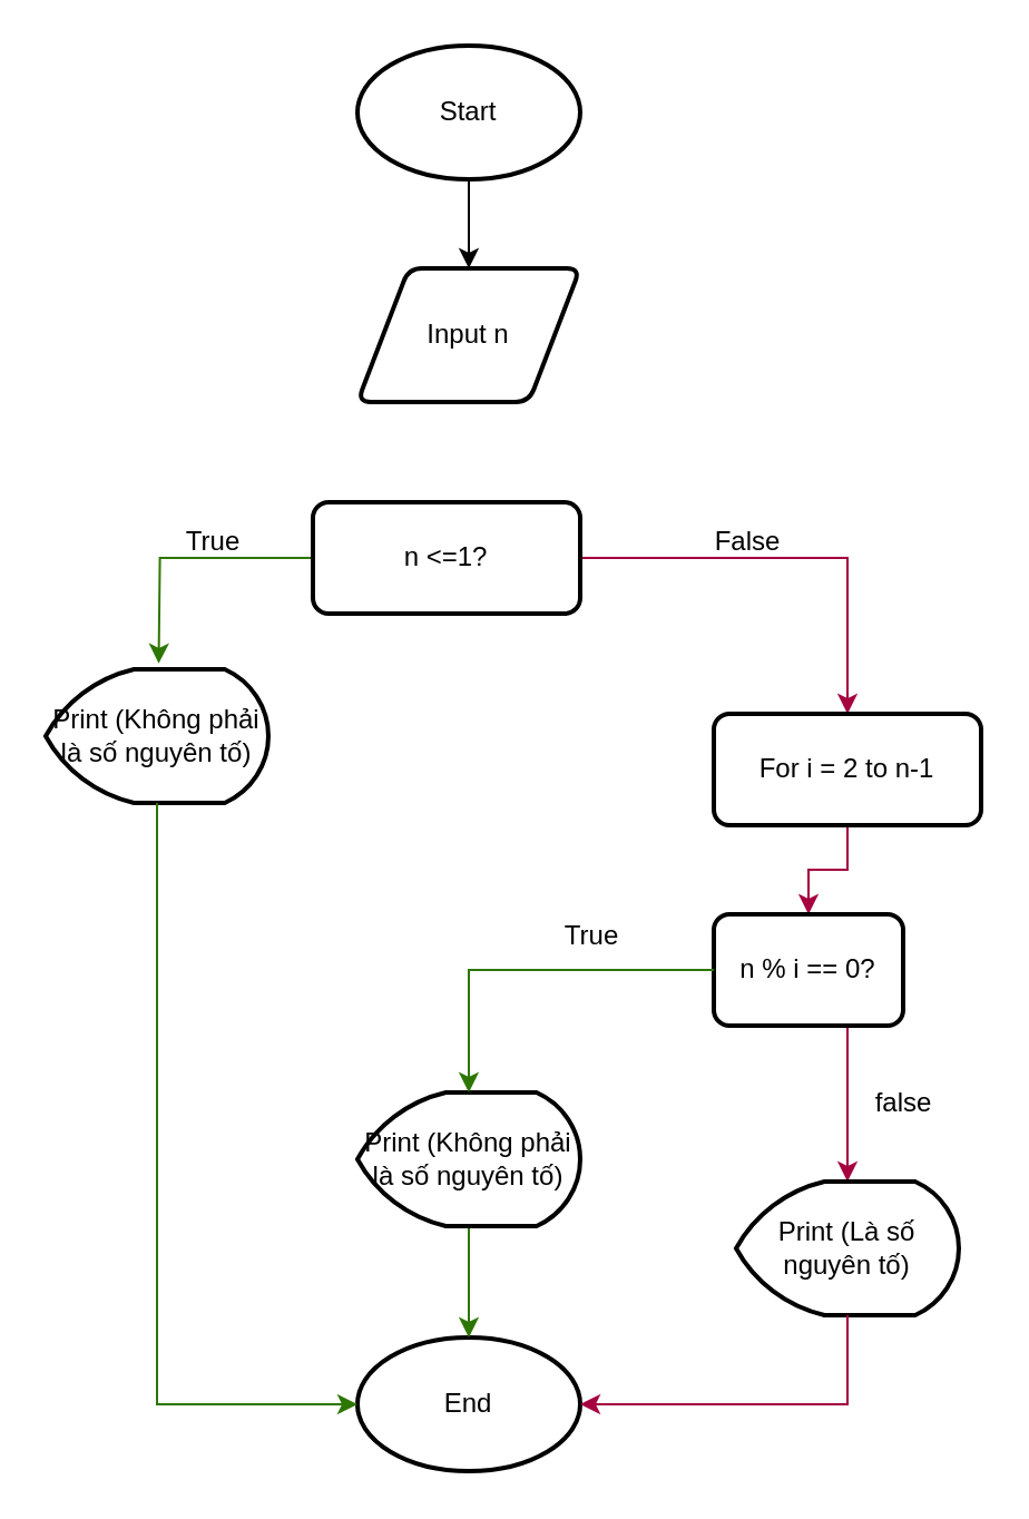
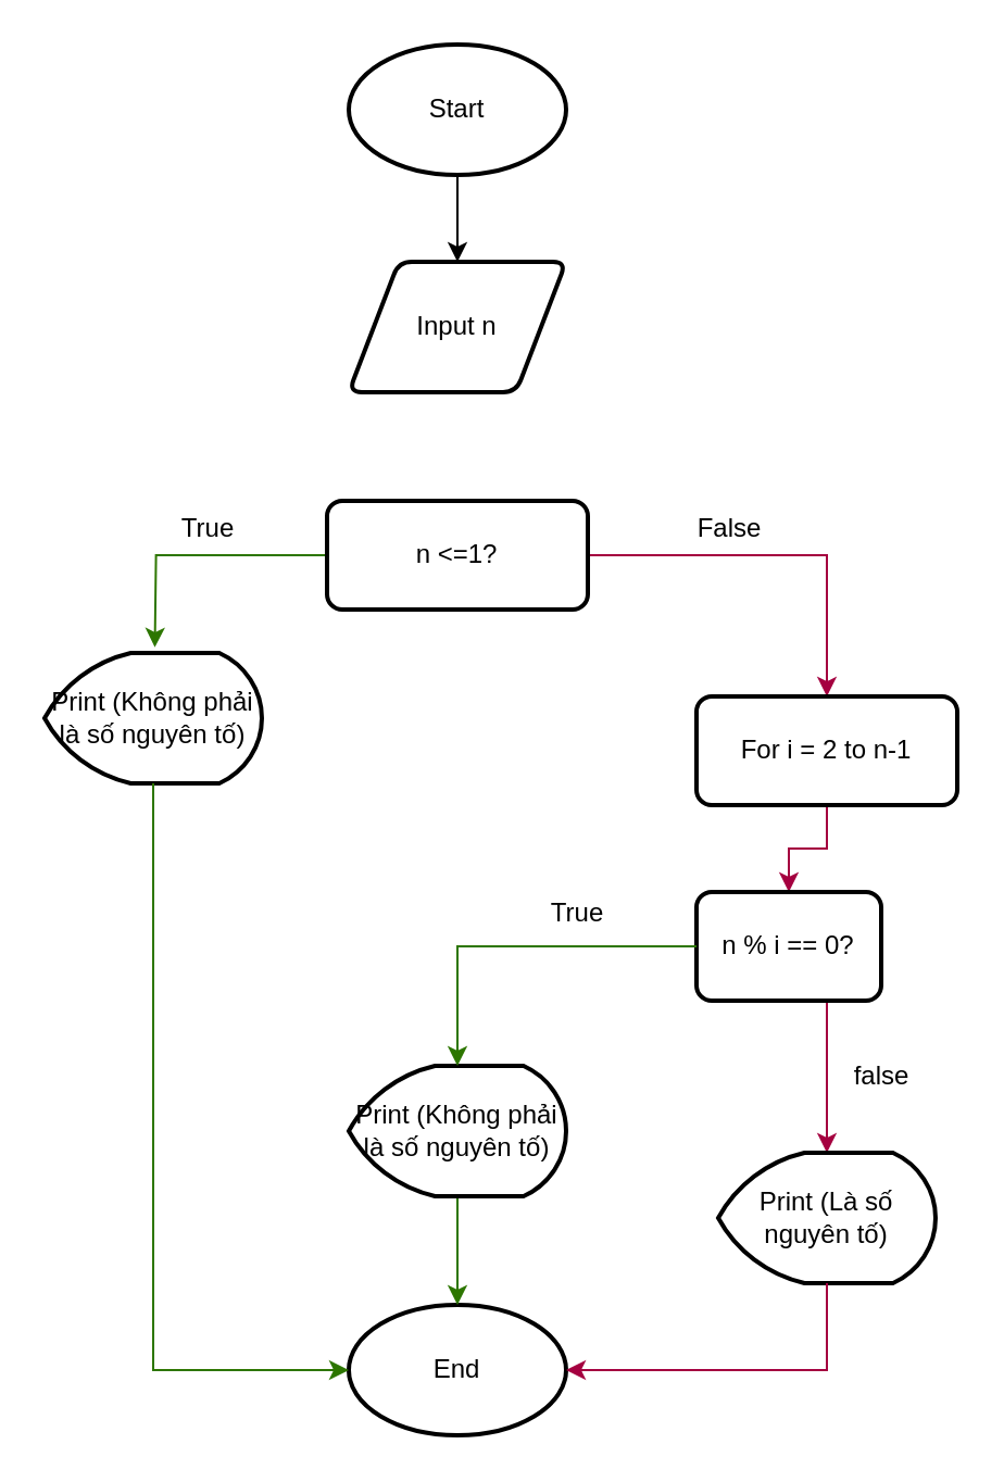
  <mxCell id="0" />
  <mxCell id="1" parent="0" />
  <mxCell id="2" value="" style="edgeStyle=orthogonalEdgeStyle;rounded=0;orthogonalLoop=1;jettySize=auto;html=1;" parent="1" source="3" target="5" edge="1"><mxGeometry relative="1" as="geometry" /></mxCell>
  <mxCell id="3" value="Start" style="strokeWidth=2;html=1;shape=mxgraph.flowchart.start_1;whiteSpace=wrap;" parent="1" vertex="1"><mxGeometry x="160" y="20" width="100" height="60" as="geometry" /></mxCell>
  <mxCell id="4" value="End" style="strokeWidth=2;html=1;shape=mxgraph.flowchart.start_1;whiteSpace=wrap;" parent="1" vertex="1"><mxGeometry x="160" y="600" width="100" height="60" as="geometry" /></mxCell>
  <mxCell id="5" value="Input n" style="shape=parallelogram;html=1;strokeWidth=2;perimeter=parallelogramPerimeter;whiteSpace=wrap;rounded=1;arcSize=12;size=0.23;" parent="1" vertex="1"><mxGeometry x="160" y="120" width="100" height="60" as="geometry" /></mxCell>
  <mxCell id="6" style="edgeStyle=orthogonalEdgeStyle;rounded=0;orthogonalLoop=1;jettySize=auto;html=1;entryX=0.423;entryY=-0.052;entryDx=0;entryDy=0;entryPerimeter=0;fillColor=#60a917;strokeColor=#2D7600;" parent="1" source="8" edge="1"><mxGeometry relative="1" as="geometry"><mxPoint x="70.76" y="297.4" as="targetPoint" /></mxGeometry></mxCell>
  <mxCell id="7" style="edgeStyle=orthogonalEdgeStyle;rounded=0;orthogonalLoop=1;jettySize=auto;html=1;entryX=0.5;entryY=0;entryDx=0;entryDy=0;fillColor=#d80073;strokeColor=#A50040;" parent="1" source="8" target="10" edge="1"><mxGeometry relative="1" as="geometry" /></mxCell>
- <mxCell id="8" value="n &amp;lt;=1?" style="rounded=1;whiteSpace=wrap;html=1;absoluteArcSize=1;arcSize=14;strokeWidth=2;" parent="1" vertex="1"><mxGeometry x="140" y="225" width="120" height="50" as="geometry" /></mxCell>
+ <mxCell id="8" value="n &amp;lt;=1?" style="rounded=1;whiteSpace=wrap;html=1;absoluteArcSize=1;arcSize=14;strokeWidth=2;" parent="1" vertex="1"><mxGeometry x="150" y="230" width="120" height="50" as="geometry" /></mxCell>
  <mxCell id="9" value="" style="edgeStyle=orthogonalEdgeStyle;rounded=0;orthogonalLoop=1;jettySize=auto;html=1;fillColor=#d80073;strokeColor=#A50040;" parent="1" source="10" target="14" edge="1"><mxGeometry relative="1" as="geometry" /></mxCell>
  <mxCell id="10" value="For i = 2 to n-1" style="rounded=1;whiteSpace=wrap;html=1;absoluteArcSize=1;arcSize=14;strokeWidth=2;" parent="1" vertex="1"><mxGeometry x="320" y="320" width="120" height="50" as="geometry" /></mxCell>
  <mxCell id="11" value="True" style="text;html=1;align=center;verticalAlign=middle;resizable=0;points=[];autosize=1;strokeColor=none;fillColor=none;" parent="1" vertex="1"><mxGeometry x="70" y="228" width="50" height="30" as="geometry" /></mxCell>
  <mxCell id="12" value="False" style="text;html=1;align=center;verticalAlign=middle;resizable=0;points=[];autosize=1;strokeColor=none;fillColor=none;" parent="1" vertex="1"><mxGeometry x="310" y="228" width="50" height="30" as="geometry" /></mxCell>
  <mxCell id="13" value="" style="edgeStyle=orthogonalEdgeStyle;rounded=0;orthogonalLoop=1;jettySize=auto;html=1;fillColor=#d80073;strokeColor=#A50040;" parent="1" source="14" edge="1"><mxGeometry relative="1" as="geometry"><Array as="points"><mxPoint x="380" y="490" /><mxPoint x="380" y="490" /></Array><mxPoint x="380" y="530" as="targetPoint" /></mxGeometry></mxCell>
  <mxCell id="14" value="n % i == 0?" style="rounded=1;whiteSpace=wrap;html=1;absoluteArcSize=1;arcSize=14;strokeWidth=2;" parent="1" vertex="1"><mxGeometry x="320" y="410" width="85" height="50" as="geometry" /></mxCell>
  <mxCell id="15" value="True" style="text;html=1;align=center;verticalAlign=middle;resizable=0;points=[];autosize=1;strokeColor=none;fillColor=none;" parent="1" vertex="1"><mxGeometry x="240" y="405" width="50" height="30" as="geometry" /></mxCell>
  <mxCell id="16" value="false" style="text;html=1;align=center;verticalAlign=middle;resizable=0;points=[];autosize=1;strokeColor=none;fillColor=none;" parent="1" vertex="1"><mxGeometry x="380" y="480" width="50" height="30" as="geometry" /></mxCell>
  <mxCell id="17" value="Print (Không phải là số nguyên tố)" style="strokeWidth=2;html=1;shape=mxgraph.flowchart.display;whiteSpace=wrap;fontSize=12;" vertex="1" parent="1"><mxGeometry x="20" y="300" width="100" height="60" as="geometry" /></mxCell>
  <mxCell id="18" style="edgeStyle=orthogonalEdgeStyle;rounded=0;orthogonalLoop=1;jettySize=auto;html=1;entryX=0;entryY=0.5;entryDx=0;entryDy=0;entryPerimeter=0;fillColor=#60a917;strokeColor=#2D7600;" edge="1" parent="1" source="17" target="4"><mxGeometry relative="1" as="geometry"><Array as="points"><mxPoint x="70" y="630" /></Array></mxGeometry></mxCell>
  <mxCell id="19" value="" style="edgeStyle=orthogonalEdgeStyle;rounded=0;orthogonalLoop=1;jettySize=auto;html=1;fillColor=#60a917;strokeColor=#2D7600;" edge="1" parent="1" source="20" target="4"><mxGeometry relative="1" as="geometry" /></mxCell>
  <mxCell id="20" value="Print (Không phải là số nguyên tố)" style="strokeWidth=2;html=1;shape=mxgraph.flowchart.display;whiteSpace=wrap;fontSize=12;" vertex="1" parent="1"><mxGeometry x="160" y="490" width="100" height="60" as="geometry" /></mxCell>
  <mxCell id="21" style="edgeStyle=orthogonalEdgeStyle;rounded=0;orthogonalLoop=1;jettySize=auto;html=1;entryX=0.5;entryY=0;entryDx=0;entryDy=0;entryPerimeter=0;fillColor=#60a917;strokeColor=#2D7600;" edge="1" parent="1" source="14" target="20"><mxGeometry relative="1" as="geometry" /></mxCell>
  <mxCell id="22" value="Print (Là số nguyên tố)" style="strokeWidth=2;html=1;shape=mxgraph.flowchart.display;whiteSpace=wrap;" vertex="1" parent="1"><mxGeometry x="330" y="530" width="100" height="60" as="geometry" /></mxCell>
  <mxCell id="23" style="edgeStyle=orthogonalEdgeStyle;rounded=0;orthogonalLoop=1;jettySize=auto;html=1;entryX=1;entryY=0.5;entryDx=0;entryDy=0;entryPerimeter=0;fillColor=#d80073;strokeColor=#A50040;" edge="1" parent="1" source="22" target="4"><mxGeometry relative="1" as="geometry"><Array as="points"><mxPoint x="380" y="630" /></Array></mxGeometry></mxCell>
